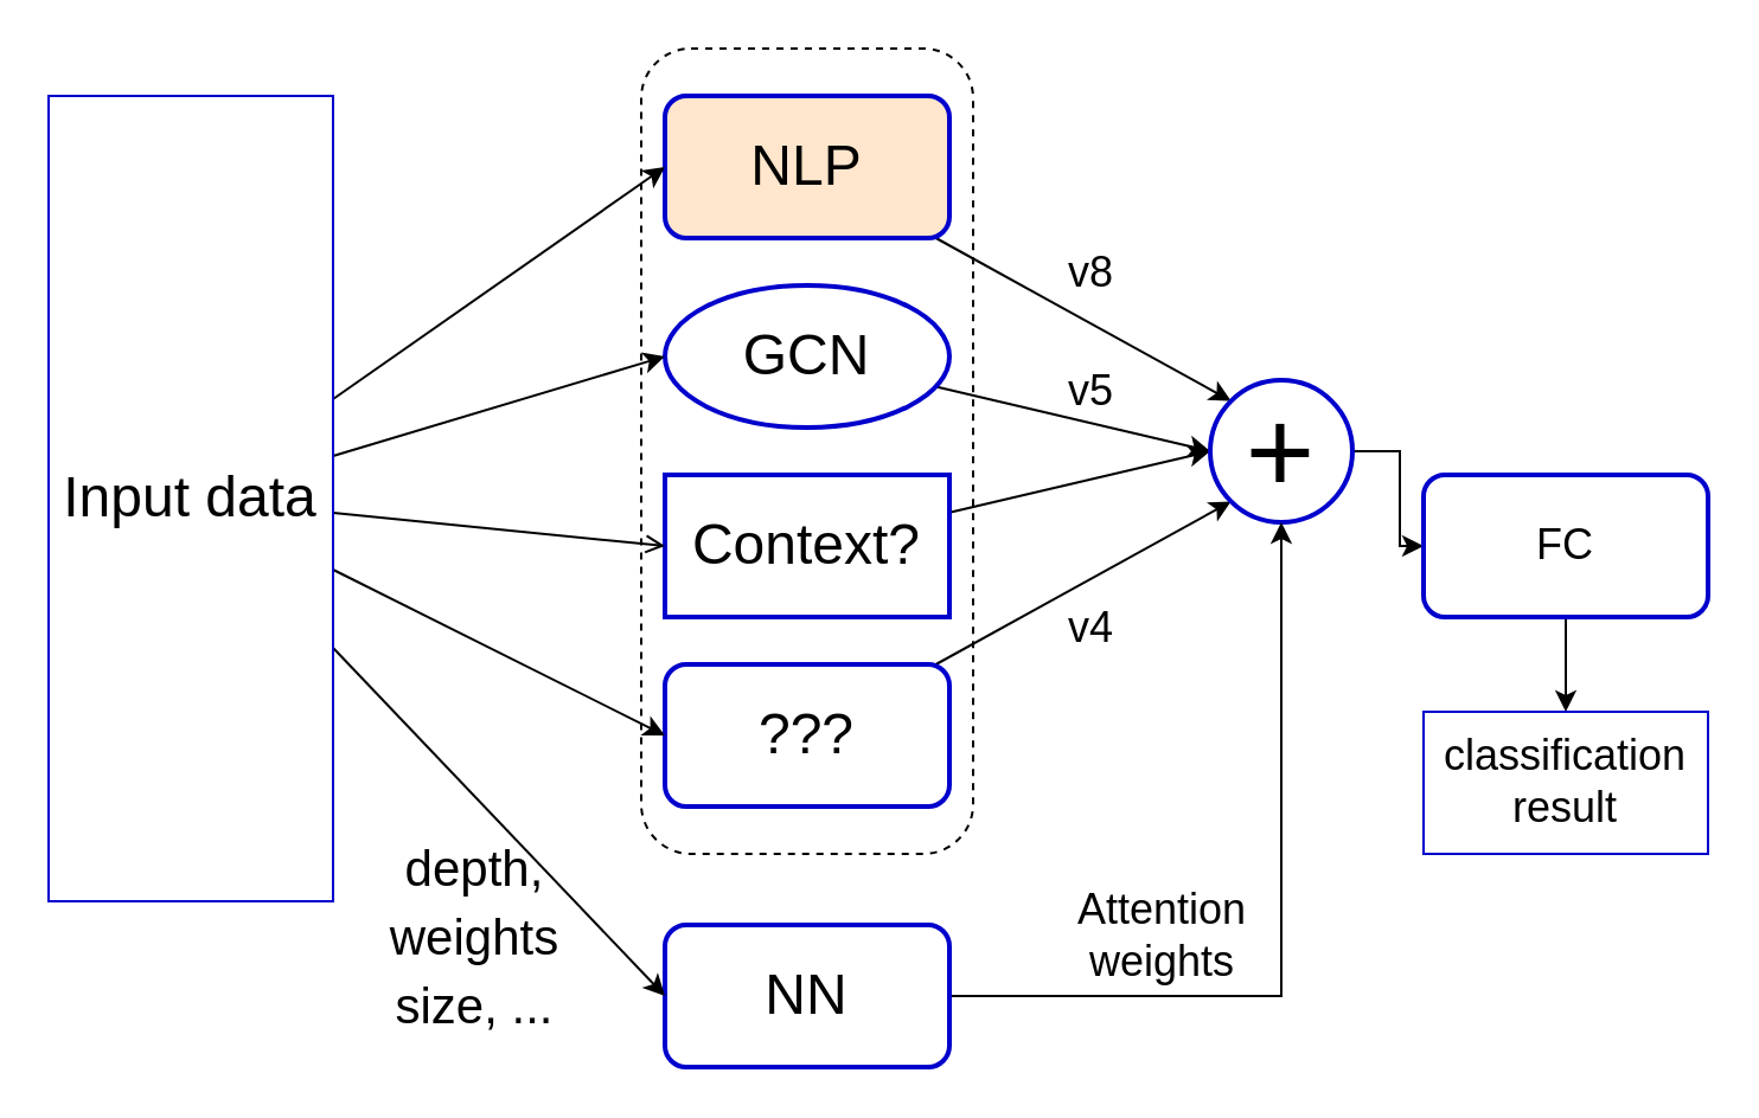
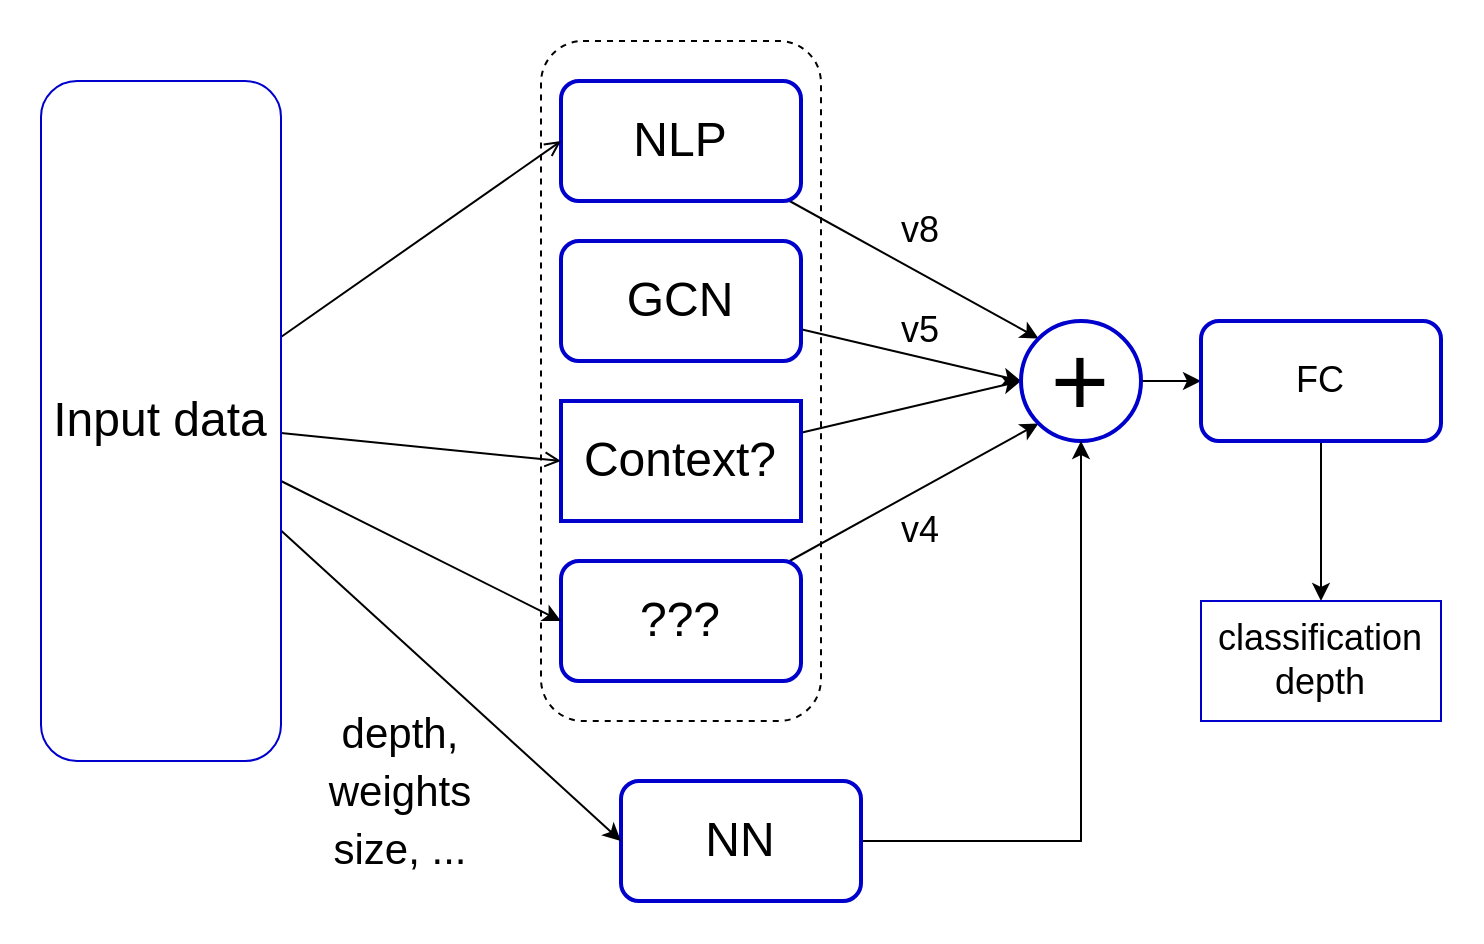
  <mxCell id="0" />
  <mxCell id="1" parent="0" />
  <mxCell id="2" value="" style="rounded=1;whiteSpace=wrap;html=1;fillColor=none;dashed=1;" vertex="1" parent="1"><mxGeometry x="270" y="20" width="140" height="340" as="geometry" /></mxCell>
  <mxCell id="3" style="rounded=0;orthogonalLoop=1;jettySize=auto;html=1;entryX=0;entryY=0;entryDx=0;entryDy=0;fontSize=50;" edge="1" parent="1" source="4" target="12"><mxGeometry relative="1" as="geometry" /></mxCell>
- <mxCell id="4" value="NLP&lt;br style=&quot;font-size: 24px;&quot;&gt;" style="rounded=1;whiteSpace=wrap;html=1;fontSize=24;strokeColor=#0000CC;strokeWidth=2;fillColor=#ffe6cc;" vertex="1" parent="1"><mxGeometry x="280" y="40" width="120" height="60" as="geometry" /></mxCell>
+ <mxCell id="4" value="NLP&lt;br style=&quot;font-size: 24px;&quot;&gt;" style="rounded=1;whiteSpace=wrap;html=1;fontSize=24;strokeColor=#0000CC;strokeWidth=2;" vertex="1" parent="1"><mxGeometry x="280" y="40" width="120" height="60" as="geometry" /></mxCell>
  <mxCell id="5" style="rounded=0;orthogonalLoop=1;jettySize=auto;html=1;entryX=0;entryY=0.5;entryDx=0;entryDy=0;fontSize=50;" edge="1" parent="1" source="6" target="12"><mxGeometry relative="1" as="geometry" /></mxCell>
- <mxCell id="6" value="GCN" style="ellipse;whiteSpace=wrap;html=1;fontSize=24;strokeColor=#0000CC;strokeWidth=2;" vertex="1" parent="1"><mxGeometry x="280" y="120" width="120" height="60" as="geometry" /></mxCell>
+ <mxCell id="6" value="GCN" style="rounded=1;whiteSpace=wrap;html=1;fontSize=24;strokeColor=#0000CC;strokeWidth=2;" vertex="1" parent="1"><mxGeometry x="280" y="120" width="120" height="60" as="geometry" /></mxCell>
  <mxCell id="7" style="rounded=0;orthogonalLoop=1;jettySize=auto;html=1;entryX=0;entryY=0.5;entryDx=0;entryDy=0;fontSize=50;" edge="1" parent="1" source="8" target="12"><mxGeometry relative="1" as="geometry" /></mxCell>
  <mxCell id="8" value="Context?" style="whiteSpace=wrap;html=1;fontSize=24;strokeColor=#0000CC;strokeWidth=2;rounded=0;" vertex="1" parent="1"><mxGeometry x="280" y="200" width="120" height="60" as="geometry" /></mxCell>
  <mxCell id="9" style="edgeStyle=none;rounded=0;orthogonalLoop=1;jettySize=auto;html=1;entryX=0;entryY=1;entryDx=0;entryDy=0;fontSize=50;" edge="1" parent="1" source="10" target="12"><mxGeometry relative="1" as="geometry" /></mxCell>
  <mxCell id="10" value="???" style="rounded=1;whiteSpace=wrap;html=1;fontSize=24;strokeColor=#0000CC;strokeWidth=2;" vertex="1" parent="1"><mxGeometry x="280" y="280" width="120" height="60" as="geometry" /></mxCell>
  <mxCell id="11" style="edgeStyle=orthogonalEdgeStyle;rounded=0;orthogonalLoop=1;jettySize=auto;html=1;entryX=0;entryY=0.5;entryDx=0;entryDy=0;fontSize=18;" edge="1" parent="1" source="12" target="27"><mxGeometry relative="1" as="geometry" /></mxCell>
  <mxCell id="12" value="&lt;font style=&quot;font-size: 50px&quot;&gt;+&lt;/font&gt;" style="ellipse;whiteSpace=wrap;html=1;aspect=fixed;fillColor=default;strokeColor=#0000CC;strokeWidth=2;" vertex="1" parent="1"><mxGeometry x="510" y="160" width="60" height="60" as="geometry" /></mxCell>
  <mxCell id="13" value="v8&lt;br style=&quot;font-size: 18px;&quot;&gt;" style="text;html=1;strokeColor=none;fillColor=none;align=center;verticalAlign=middle;whiteSpace=wrap;rounded=0;fontSize=18;" vertex="1" parent="1"><mxGeometry x="430" y="100" width="60" height="30" as="geometry" /></mxCell>
  <mxCell id="14" value="v5" style="text;html=1;strokeColor=none;fillColor=none;align=center;verticalAlign=middle;whiteSpace=wrap;rounded=0;fontSize=18;" vertex="1" parent="1"><mxGeometry x="430" y="150" width="60" height="30" as="geometry" /></mxCell>
  <mxCell id="15" value="v4&lt;br style=&quot;font-size: 18px;&quot;&gt;" style="text;html=1;strokeColor=none;fillColor=none;align=center;verticalAlign=middle;whiteSpace=wrap;rounded=0;fontSize=18;" vertex="1" parent="1"><mxGeometry x="430" y="250" width="60" height="30" as="geometry" /></mxCell>
  <mxCell id="16" style="edgeStyle=orthogonalEdgeStyle;rounded=0;orthogonalLoop=1;jettySize=auto;html=1;entryX=0.5;entryY=1;entryDx=0;entryDy=0;fontSize=18;" edge="1" parent="1" source="17" target="12"><mxGeometry relative="1" as="geometry" /></mxCell>
- <mxCell id="17" value="NN" style="rounded=1;whiteSpace=wrap;html=1;fontSize=24;fillColor=default;strokeColor=#0000CC;strokeWidth=2;" vertex="1" parent="1"><mxGeometry x="280" y="390" width="120" height="60" as="geometry" /></mxCell>
+ <mxCell id="17" value="NN" style="rounded=1;whiteSpace=wrap;html=1;fontSize=24;fillColor=default;strokeColor=#0000CC;strokeWidth=2;" vertex="1" parent="1"><mxGeometry x="310" y="390" width="120" height="60" as="geometry" /></mxCell>
  <mxCell id="18" style="edgeStyle=none;rounded=0;orthogonalLoop=1;jettySize=auto;html=1;entryX=0;entryY=0.5;entryDx=0;entryDy=0;fontSize=24;endArrow=open;" edge="1" parent="1" source="23" target="8"><mxGeometry relative="1" as="geometry" /></mxCell>
- <mxCell id="19" style="edgeStyle=none;rounded=0;orthogonalLoop=1;jettySize=auto;html=1;entryX=0;entryY=0.5;entryDx=0;entryDy=0;fontSize=24;" edge="1" parent="1" source="23" target="6"><mxGeometry relative="1" as="geometry" /></mxCell>
- <mxCell id="20" style="edgeStyle=none;rounded=0;orthogonalLoop=1;jettySize=auto;html=1;entryX=0;entryY=0.5;entryDx=0;entryDy=0;fontSize=24;" edge="1" parent="1" source="23" target="4"><mxGeometry relative="1" as="geometry" /></mxCell>
+ <mxCell id="20" style="edgeStyle=none;rounded=0;orthogonalLoop=1;jettySize=auto;html=1;entryX=0;entryY=0.5;entryDx=0;entryDy=0;fontSize=24;endArrow=open;" edge="1" parent="1" source="23" target="4"><mxGeometry relative="1" as="geometry" /></mxCell>
  <mxCell id="21" style="edgeStyle=none;rounded=0;orthogonalLoop=1;jettySize=auto;html=1;entryX=0;entryY=0.5;entryDx=0;entryDy=0;fontSize=24;" edge="1" parent="1" source="23" target="10"><mxGeometry relative="1" as="geometry" /></mxCell>
  <mxCell id="22" style="edgeStyle=none;rounded=0;orthogonalLoop=1;jettySize=auto;html=1;entryX=0;entryY=0.5;entryDx=0;entryDy=0;fontSize=24;" edge="1" parent="1" source="23" target="17"><mxGeometry relative="1" as="geometry" /></mxCell>
- <mxCell id="23" value="Input data" style="rounded=0;whiteSpace=wrap;html=1;fontSize=24;fillColor=default;strokeColor=#0000CC;" vertex="1" parent="1"><mxGeometry x="20" y="40" width="120" height="340" as="geometry" /></mxCell>
+ <mxCell id="23" value="Input data" style="whiteSpace=wrap;html=1;fontSize=24;fillColor=default;strokeColor=#0000CC;rounded=1;" vertex="1" parent="1"><mxGeometry x="20" y="40" width="120" height="340" as="geometry" /></mxCell>
  <mxCell id="24" value="&lt;font style=&quot;font-size: 21px&quot;&gt;depth, weights size, ...&lt;/font&gt;" style="text;html=1;strokeColor=none;fillColor=none;align=center;verticalAlign=middle;whiteSpace=wrap;rounded=0;fontSize=24;" vertex="1" parent="1"><mxGeometry x="160" y="350" width="80" height="90" as="geometry" /></mxCell>
- <mxCell id="25" value="Attention weights" style="text;html=1;strokeColor=none;fillColor=none;align=center;verticalAlign=middle;whiteSpace=wrap;rounded=0;fontSize=18;" vertex="1" parent="1"><mxGeometry x="460" y="380" width="60" height="30" as="geometry" /></mxCell>
  <mxCell id="26" style="edgeStyle=orthogonalEdgeStyle;rounded=0;orthogonalLoop=1;jettySize=auto;html=1;fontSize=18;" edge="1" parent="1" source="27" target="28"><mxGeometry relative="1" as="geometry"><mxPoint x="760" y="190" as="targetPoint" /></mxGeometry></mxCell>
- <mxCell id="27" value="FC" style="rounded=1;whiteSpace=wrap;html=1;fontSize=18;fillColor=default;strokeColor=#0000CC;strokeWidth=2;" vertex="1" parent="1"><mxGeometry x="600" y="200" width="120" height="60" as="geometry" /></mxCell>
- <mxCell id="28" value="classification result" style="rounded=0;whiteSpace=wrap;html=1;fontSize=18;fillColor=default;strokeColor=#0000CC;" vertex="1" parent="1"><mxGeometry x="600" y="300" width="120" height="60" as="geometry" /></mxCell>
+ <mxCell id="27" value="FC" style="rounded=1;whiteSpace=wrap;html=1;fontSize=18;fillColor=default;strokeColor=#0000CC;strokeWidth=2;" vertex="1" parent="1"><mxGeometry x="600" y="160" width="120" height="60" as="geometry" /></mxCell>
+ <mxCell id="28" value="classification depth" style="rounded=0;whiteSpace=wrap;html=1;fontSize=18;fillColor=default;strokeColor=#0000CC;" vertex="1" parent="1"><mxGeometry x="600" y="300" width="120" height="60" as="geometry" /></mxCell>
